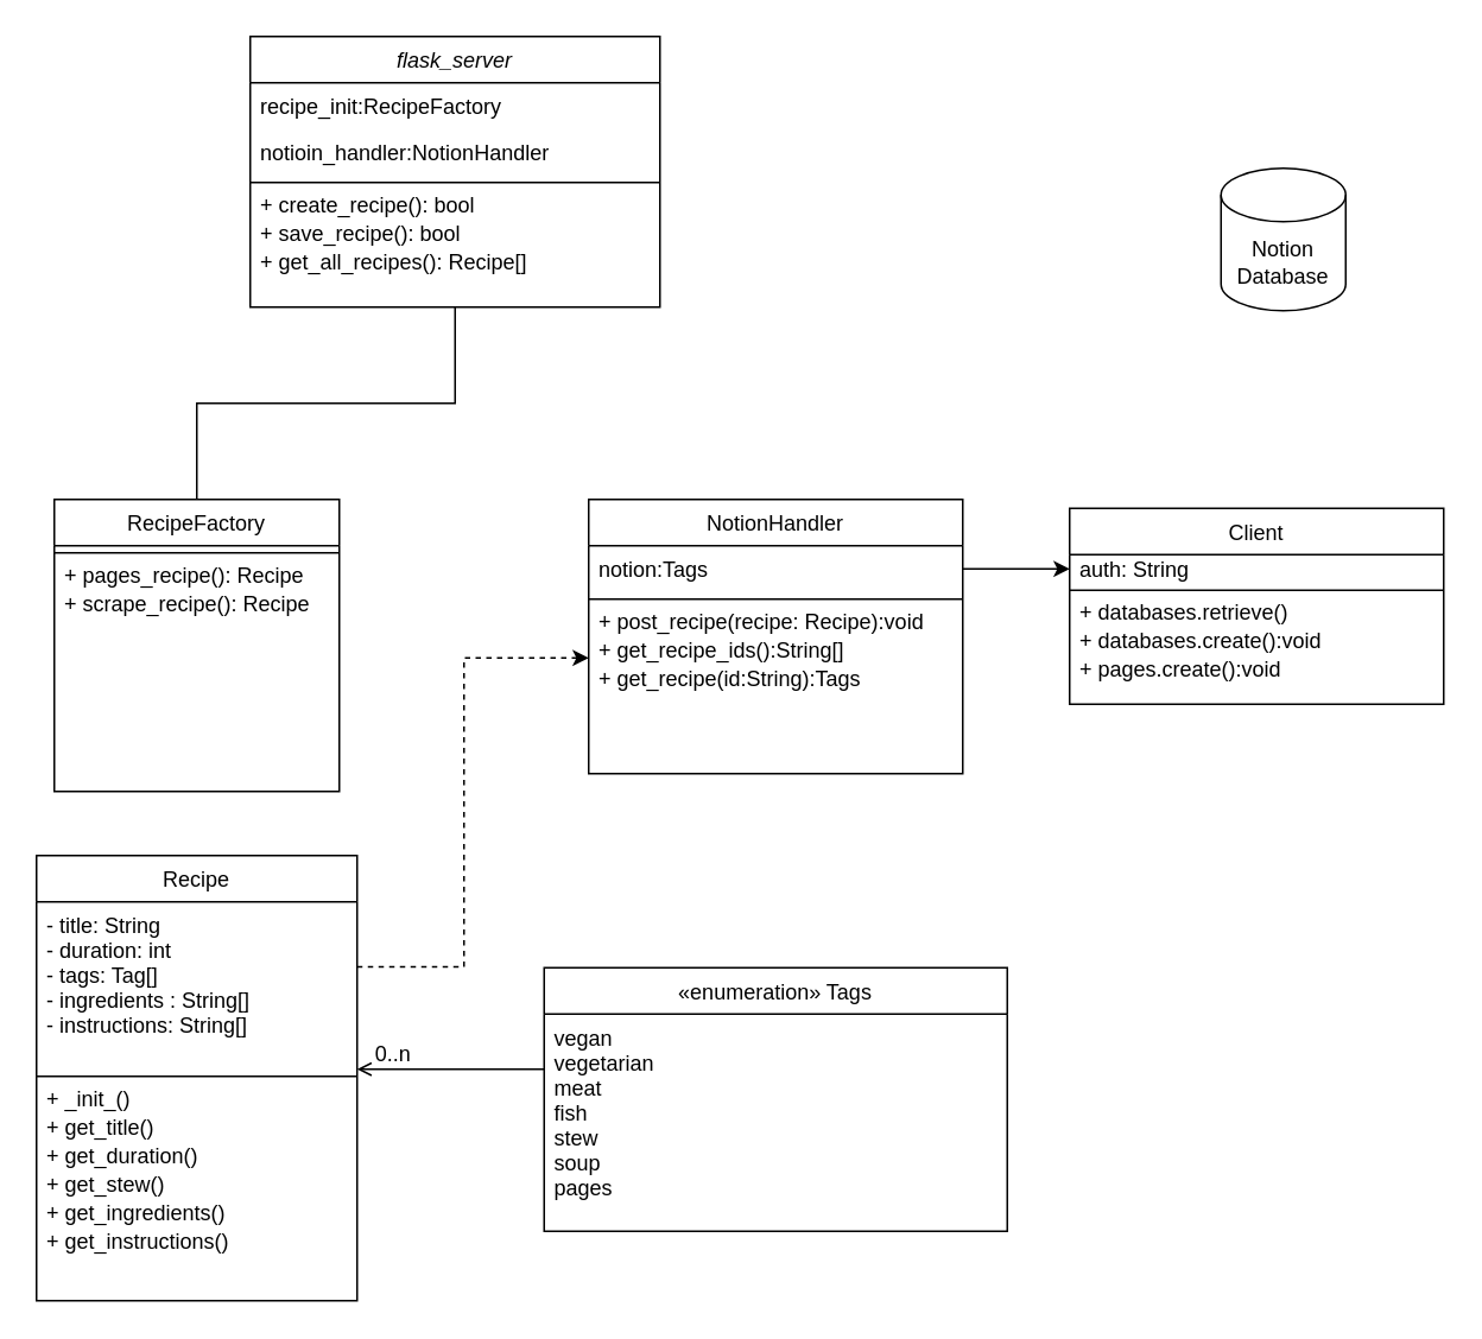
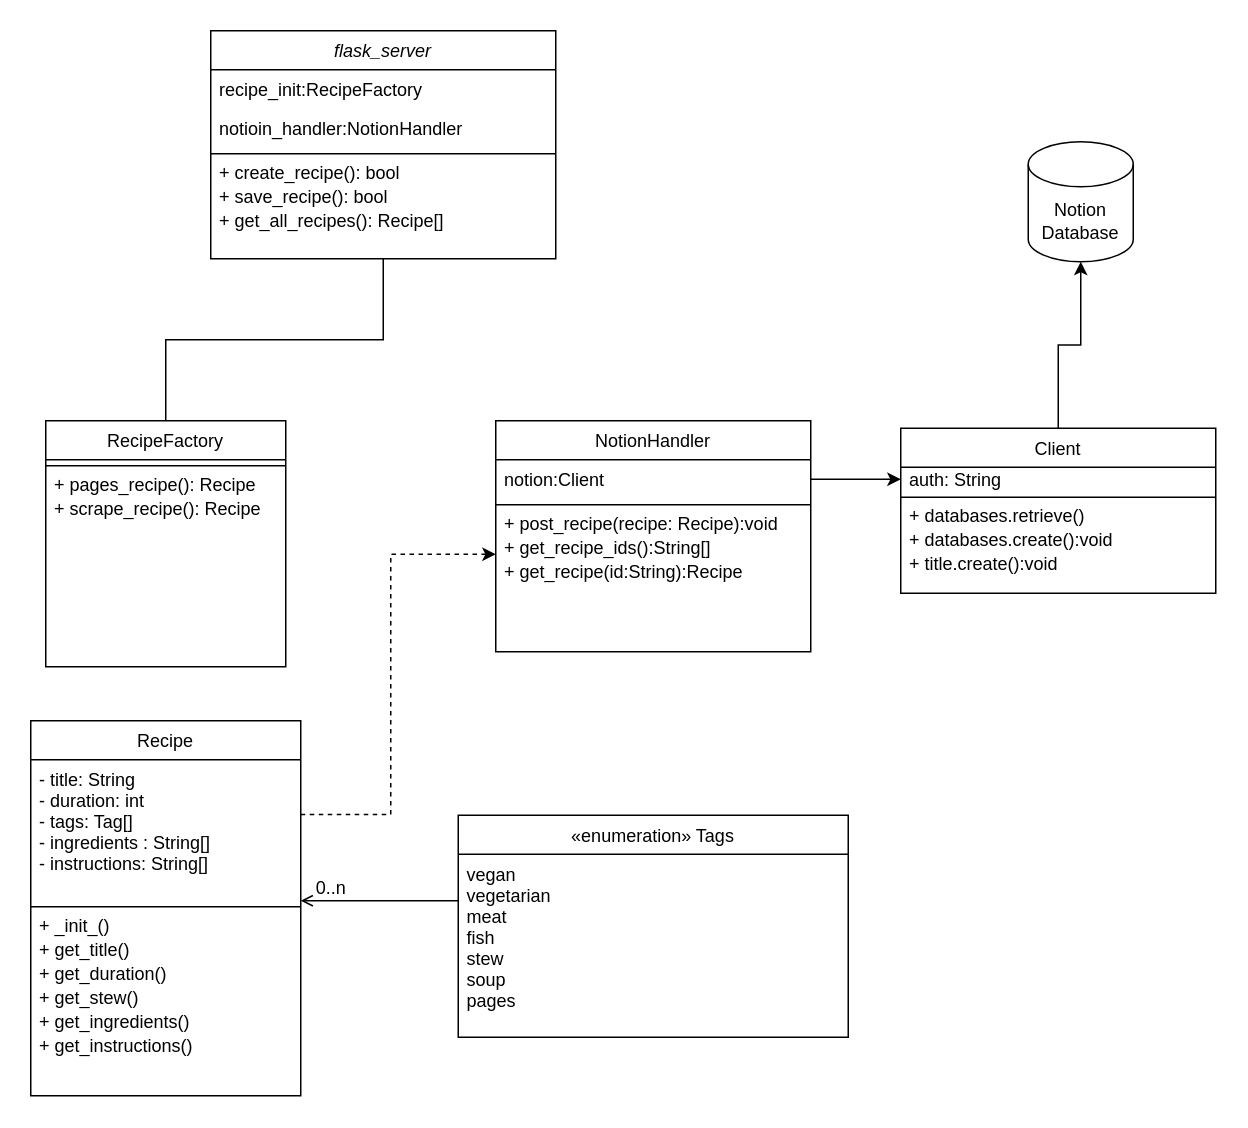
  <mxCell id="0" />
  <mxCell id="1" parent="0" />
  <mxCell id="2" value="flask_server" style="swimlane;fontStyle=2;align=center;verticalAlign=top;childLayout=stackLayout;horizontal=1;startSize=26;horizontalStack=0;resizeParent=1;resizeLast=0;collapsible=1;marginBottom=0;rounded=0;shadow=0;strokeWidth=1;" parent="1" vertex="1"><mxGeometry x="140" y="20" width="230" height="152" as="geometry"><mxRectangle x="230" y="140" width="160" height="26" as="alternateBounds" /></mxGeometry></mxCell>
  <mxCell id="3" value="recipe_init:RecipeFactory&#10;" style="text;align=left;verticalAlign=top;spacingLeft=4;spacingRight=4;overflow=hidden;rotatable=0;points=[[0,0.5],[1,0.5]];portConstraint=eastwest;spacing=2;spacingTop=0;" parent="2" vertex="1"><mxGeometry y="26" width="230" height="26" as="geometry" /></mxCell>
  <mxCell id="4" value="notioin_handler:NotionHandler&#10;" style="text;align=left;verticalAlign=top;spacingLeft=4;spacingRight=4;overflow=hidden;rotatable=0;points=[[0,0.5],[1,0.5]];portConstraint=eastwest;" vertex="1" parent="2"><mxGeometry y="52" width="230" height="26" as="geometry" /></mxCell>
  <mxCell id="5" value="" style="line;html=1;strokeWidth=1;align=left;verticalAlign=middle;spacingTop=-1;spacingLeft=3;spacingRight=3;rotatable=0;labelPosition=right;points=[];portConstraint=eastwest;" parent="2" vertex="1"><mxGeometry y="78" width="230" height="8" as="geometry" /></mxCell>
  <mxCell id="6" value="+ create_recipe(): bool" style="text;align=left;verticalAlign=middle;spacingLeft=4;spacingRight=4;overflow=hidden;rotatable=0;points=[[0,0.5],[1,0.5]];portConstraint=eastwest;spacing=2;" vertex="1" parent="2"><mxGeometry y="86" width="230" height="16" as="geometry" /></mxCell>
  <mxCell id="7" value="+ save_recipe(): bool" style="text;align=left;verticalAlign=middle;spacingLeft=4;spacingRight=4;overflow=hidden;rotatable=0;points=[[0,0.5],[1,0.5]];portConstraint=eastwest;spacing=2;" vertex="1" parent="2"><mxGeometry y="102" width="230" height="16" as="geometry" /></mxCell>
  <mxCell id="8" value="+ get_all_recipes(): Recipe[]" style="text;align=left;verticalAlign=middle;spacingLeft=4;spacingRight=4;overflow=hidden;rotatable=0;points=[[0,0.5],[1,0.5]];portConstraint=eastwest;spacing=2;" vertex="1" parent="2"><mxGeometry y="118" width="230" height="16" as="geometry" /></mxCell>
  <mxCell id="9" value="RecipeFactory" style="swimlane;fontStyle=0;align=center;verticalAlign=top;childLayout=stackLayout;horizontal=1;startSize=26;horizontalStack=0;resizeParent=1;resizeLast=0;collapsible=1;marginBottom=0;rounded=0;shadow=0;strokeWidth=1;" parent="1" vertex="1"><mxGeometry x="30" y="280" width="160" height="164" as="geometry"><mxRectangle x="130" y="380" width="160" height="26" as="alternateBounds" /></mxGeometry></mxCell>
  <mxCell id="10" value="" style="line;html=1;strokeWidth=1;align=left;verticalAlign=middle;spacingTop=-1;spacingLeft=3;spacingRight=3;rotatable=0;labelPosition=right;points=[];portConstraint=eastwest;" parent="9" vertex="1"><mxGeometry y="26" width="160" height="8" as="geometry" /></mxCell>
  <mxCell id="11" value="+ pages_recipe(): Recipe" style="text;align=left;verticalAlign=middle;spacingLeft=4;spacingRight=4;overflow=hidden;rotatable=0;points=[[0,0.5],[1,0.5]];portConstraint=eastwest;spacing=2;" vertex="1" parent="9"><mxGeometry y="34" width="160" height="16" as="geometry" /></mxCell>
  <mxCell id="12" value="+ scrape_recipe(): Recipe" style="text;align=left;verticalAlign=middle;spacingLeft=4;spacingRight=4;overflow=hidden;rotatable=0;points=[[0,0.5],[1,0.5]];portConstraint=eastwest;spacing=2;" vertex="1" parent="9"><mxGeometry y="50" width="160" height="16" as="geometry" /></mxCell>
  <mxCell id="13" value="" style="endArrow=none;endSize=10;endFill=0;shadow=0;strokeWidth=1;rounded=0;edgeStyle=elbowEdgeStyle;elbow=vertical;" parent="1" source="9" target="2" edge="1"><mxGeometry width="160" relative="1" as="geometry"><mxPoint x="200" y="123" as="sourcePoint" /><mxPoint x="200" y="123" as="targetPoint" /></mxGeometry></mxCell>
  <mxCell id="14" value="NotionHandler" style="swimlane;fontStyle=0;align=center;verticalAlign=top;childLayout=stackLayout;horizontal=1;startSize=26;horizontalStack=0;resizeParent=1;resizeLast=0;collapsible=1;marginBottom=0;rounded=0;shadow=0;strokeWidth=1;" parent="1" vertex="1"><mxGeometry x="330" y="280" width="210" height="154" as="geometry"><mxRectangle x="340" y="380" width="170" height="26" as="alternateBounds" /></mxGeometry></mxCell>
- <mxCell id="15" value="notion:Tags" style="text;align=left;verticalAlign=top;spacingLeft=4;spacingRight=4;overflow=hidden;rotatable=0;points=[[0,0.5],[1,0.5]];portConstraint=eastwest;" vertex="1" parent="14"><mxGeometry y="26" width="210" height="26" as="geometry" /></mxCell>
+ <mxCell id="15" value="notion:Client" style="text;align=left;verticalAlign=top;spacingLeft=4;spacingRight=4;overflow=hidden;rotatable=0;points=[[0,0.5],[1,0.5]];portConstraint=eastwest;" vertex="1" parent="14"><mxGeometry y="26" width="210" height="26" as="geometry" /></mxCell>
  <mxCell id="16" value="" style="line;html=1;strokeWidth=1;align=left;verticalAlign=middle;spacingTop=-1;spacingLeft=3;spacingRight=3;rotatable=0;labelPosition=right;points=[];portConstraint=eastwest;" parent="14" vertex="1"><mxGeometry y="52" width="210" height="8" as="geometry" /></mxCell>
  <mxCell id="17" value="+ post_recipe(recipe: Recipe):void" style="text;align=left;verticalAlign=middle;spacingLeft=4;spacingRight=4;overflow=hidden;rotatable=0;points=[[0,0.5],[1,0.5]];portConstraint=eastwest;spacing=2;" vertex="1" parent="14"><mxGeometry y="60" width="210" height="16" as="geometry" /></mxCell>
  <mxCell id="18" value="+ get_recipe_ids():String[]" style="text;align=left;verticalAlign=middle;spacingLeft=4;spacingRight=4;overflow=hidden;rotatable=0;points=[[0,0.5],[1,0.5]];portConstraint=eastwest;spacing=2;" vertex="1" parent="14"><mxGeometry y="76" width="210" height="16" as="geometry" /></mxCell>
- <mxCell id="19" value="+ get_recipe(id:String):Tags" style="text;align=left;verticalAlign=middle;spacingLeft=4;spacingRight=4;overflow=hidden;rotatable=0;points=[[0,0.5],[1,0.5]];portConstraint=eastwest;spacing=2;" vertex="1" parent="14"><mxGeometry y="92" width="210" height="16" as="geometry" /></mxCell>
+ <mxCell id="19" value="+ get_recipe(id:String):Recipe" style="text;align=left;verticalAlign=middle;spacingLeft=4;spacingRight=4;overflow=hidden;rotatable=0;points=[[0,0.5],[1,0.5]];portConstraint=eastwest;spacing=2;" vertex="1" parent="14"><mxGeometry y="92" width="210" height="16" as="geometry" /></mxCell>
  <mxCell id="20" style="edgeStyle=orthogonalEdgeStyle;rounded=0;orthogonalLoop=1;jettySize=auto;html=1;exitX=1;exitY=0.25;exitDx=0;exitDy=0;entryX=0;entryY=0.5;entryDx=0;entryDy=0;dashed=1;" edge="1" parent="1" source="21"><mxGeometry relative="1" as="geometry"><mxPoint x="330" y="369" as="targetPoint" /><Array as="points"><mxPoint x="260" y="543" /><mxPoint x="260" y="369" /></Array></mxGeometry></mxCell>
  <mxCell id="21" value="Recipe" style="swimlane;fontStyle=0;align=center;verticalAlign=top;childLayout=stackLayout;horizontal=1;startSize=26;horizontalStack=0;resizeParent=1;resizeLast=0;collapsible=1;marginBottom=0;rounded=0;shadow=0;strokeWidth=1;" vertex="1" parent="1"><mxGeometry x="20" y="480" width="180" height="250" as="geometry"><mxRectangle x="340" y="380" width="170" height="26" as="alternateBounds" /></mxGeometry></mxCell>
  <mxCell id="22" value="- title: String&#10;- duration: int&#10;- tags: Tag[]&#10;- ingredients : String[]&#10;- instructions: String[]&#10;" style="text;align=left;verticalAlign=top;spacingLeft=4;spacingRight=4;overflow=hidden;rotatable=0;points=[[0,0.5],[1,0.5]];portConstraint=eastwest;" vertex="1" parent="21"><mxGeometry y="26" width="180" height="94" as="geometry" /></mxCell>
  <mxCell id="23" value="" style="line;html=1;strokeWidth=1;align=left;verticalAlign=middle;spacingTop=-1;spacingLeft=3;spacingRight=3;rotatable=0;labelPosition=right;points=[];portConstraint=eastwest;" vertex="1" parent="21"><mxGeometry y="120" width="180" height="8" as="geometry" /></mxCell>
  <mxCell id="24" value="+ _init_()" style="text;align=left;verticalAlign=middle;spacingLeft=4;spacingRight=4;overflow=hidden;rotatable=0;points=[[0,0.5],[1,0.5]];portConstraint=eastwest;spacing=2;" vertex="1" parent="21"><mxGeometry y="128" width="180" height="16" as="geometry" /></mxCell>
  <mxCell id="25" value="+ get_title()" style="text;align=left;verticalAlign=middle;spacingLeft=4;spacingRight=4;overflow=hidden;rotatable=0;points=[[0,0.5],[1,0.5]];portConstraint=eastwest;spacing=2;" vertex="1" parent="21"><mxGeometry y="144" width="180" height="16" as="geometry" /></mxCell>
  <mxCell id="26" value="+ get_duration()" style="text;align=left;verticalAlign=middle;spacingLeft=4;spacingRight=4;overflow=hidden;rotatable=0;points=[[0,0.5],[1,0.5]];portConstraint=eastwest;spacing=2;" vertex="1" parent="21"><mxGeometry y="160" width="180" height="16" as="geometry" /></mxCell>
  <mxCell id="27" value="+ get_stew()" style="text;align=left;verticalAlign=middle;spacingLeft=4;spacingRight=4;overflow=hidden;rotatable=0;points=[[0,0.5],[1,0.5]];portConstraint=eastwest;spacing=2;" vertex="1" parent="21"><mxGeometry y="176" width="180" height="16" as="geometry" /></mxCell>
  <mxCell id="28" value="+ get_ingredients()" style="text;align=left;verticalAlign=middle;spacingLeft=4;spacingRight=4;overflow=hidden;rotatable=0;points=[[0,0.5],[1,0.5]];portConstraint=eastwest;spacing=2;" vertex="1" parent="21"><mxGeometry y="192" width="180" height="16" as="geometry" /></mxCell>
  <mxCell id="29" value="+ get_instructions()" style="text;align=left;verticalAlign=middle;spacingLeft=4;spacingRight=4;overflow=hidden;rotatable=0;points=[[0,0.5],[1,0.5]];portConstraint=eastwest;spacing=2;" vertex="1" parent="21"><mxGeometry y="208" width="180" height="16" as="geometry" /></mxCell>
  <mxCell id="30" style="edgeStyle=orthogonalEdgeStyle;rounded=0;orthogonalLoop=1;jettySize=auto;html=1;endArrow=open;endFill=0;startArrow=none;startFill=0;" edge="1" parent="1" source="31"><mxGeometry relative="1" as="geometry"><mxPoint x="200" y="600" as="targetPoint" /><Array as="points"><mxPoint x="280" y="600" /><mxPoint x="280" y="600" /></Array></mxGeometry></mxCell>
  <mxCell id="31" value="«enumeration» Tags&#10;" style="swimlane;fontStyle=0;align=center;verticalAlign=top;childLayout=stackLayout;horizontal=1;startSize=26;horizontalStack=0;resizeParent=1;resizeLast=0;collapsible=1;marginBottom=0;rounded=0;shadow=0;strokeWidth=1;spacingBottom=0;fontSize=12;" vertex="1" parent="1"><mxGeometry x="305" y="543" width="260" height="148" as="geometry"><mxRectangle x="340" y="380" width="170" height="26" as="alternateBounds" /></mxGeometry></mxCell>
  <mxCell id="32" value="vegan&#10;vegetarian&#10;meat&#10;fish&#10;stew&#10;soup&#10;pages&#10;" style="text;align=left;verticalAlign=top;spacingLeft=4;spacingRight=4;overflow=hidden;rotatable=0;points=[[0,0.5],[1,0.5]];portConstraint=eastwest;" vertex="1" parent="31"><mxGeometry y="26" width="260" height="114" as="geometry" /></mxCell>
  <mxCell id="33" value="&lt;div&gt;Notion&lt;/div&gt;&lt;div&gt;Database&lt;br&gt;&lt;/div&gt;" style="shape=cylinder3;whiteSpace=wrap;html=1;boundedLbl=1;backgroundOutline=1;size=15;" vertex="1" parent="1"><mxGeometry x="685" y="94" width="70" height="80" as="geometry" /></mxCell>
  <mxCell id="34" value="0..n" style="text;html=1;align=center;verticalAlign=middle;resizable=0;points=[];autosize=1;strokeColor=none;fillColor=none;" vertex="1" parent="1"><mxGeometry x="200" y="577" width="40" height="30" as="geometry" /></mxCell>
  <mxCell id="35" value="Client" style="swimlane;fontStyle=0;align=center;verticalAlign=top;childLayout=stackLayout;horizontal=1;startSize=26;horizontalStack=0;resizeParent=1;resizeLast=0;collapsible=1;marginBottom=0;rounded=0;shadow=0;strokeWidth=1;" vertex="1" parent="1"><mxGeometry x="600" y="285" width="210" height="110" as="geometry"><mxRectangle x="340" y="380" width="170" height="26" as="alternateBounds" /></mxGeometry></mxCell>
  <mxCell id="36" value="auth: String" style="text;align=left;verticalAlign=middle;spacingLeft=4;spacingRight=4;overflow=hidden;rotatable=0;points=[[0,0.5],[1,0.5]];portConstraint=eastwest;spacing=2;" vertex="1" parent="35"><mxGeometry y="26" width="210" height="16" as="geometry" /></mxCell>
  <mxCell id="37" value="" style="line;html=1;strokeWidth=1;align=left;verticalAlign=middle;spacingTop=-1;spacingLeft=3;spacingRight=3;rotatable=0;labelPosition=right;points=[];portConstraint=eastwest;" vertex="1" parent="35"><mxGeometry y="42" width="210" height="8" as="geometry" /></mxCell>
  <mxCell id="38" value="+ databases.retrieve()" style="text;align=left;verticalAlign=middle;spacingLeft=4;spacingRight=4;overflow=hidden;rotatable=0;points=[[0,0.5],[1,0.5]];portConstraint=eastwest;spacing=2;" vertex="1" parent="35"><mxGeometry y="50" width="210" height="16" as="geometry" /></mxCell>
  <mxCell id="39" value="+ databases.create():void" style="text;align=left;verticalAlign=middle;spacingLeft=4;spacingRight=4;overflow=hidden;rotatable=0;points=[[0,0.5],[1,0.5]];portConstraint=eastwest;spacing=2;" vertex="1" parent="35"><mxGeometry y="66" width="210" height="16" as="geometry" /></mxCell>
- <mxCell id="40" value="+ pages.create():void" style="text;align=left;verticalAlign=middle;spacingLeft=4;spacingRight=4;overflow=hidden;rotatable=0;points=[[0,0.5],[1,0.5]];portConstraint=eastwest;spacing=2;" vertex="1" parent="35"><mxGeometry y="82" width="210" height="16" as="geometry" /></mxCell>
+ <mxCell id="40" value="+ title.create():void" style="text;align=left;verticalAlign=middle;spacingLeft=4;spacingRight=4;overflow=hidden;rotatable=0;points=[[0,0.5],[1,0.5]];portConstraint=eastwest;spacing=2;" vertex="1" parent="35"><mxGeometry y="82" width="210" height="16" as="geometry" /></mxCell>
+ <mxCell id="41" style="edgeStyle=orthogonalEdgeStyle;rounded=0;orthogonalLoop=1;jettySize=auto;html=1;exitX=0.5;exitY=0;exitDx=0;exitDy=0;entryX=0.5;entryY=1;entryDx=0;entryDy=0;entryPerimeter=0;" edge="1" parent="1" source="35" target="33"><mxGeometry relative="1" as="geometry" /></mxCell>
  <mxCell id="42" style="edgeStyle=orthogonalEdgeStyle;rounded=0;orthogonalLoop=1;jettySize=auto;html=1;exitX=1;exitY=0.5;exitDx=0;exitDy=0;entryX=0;entryY=0.5;entryDx=0;entryDy=0;" edge="1" parent="1" source="15" target="36"><mxGeometry relative="1" as="geometry" /></mxCell>
